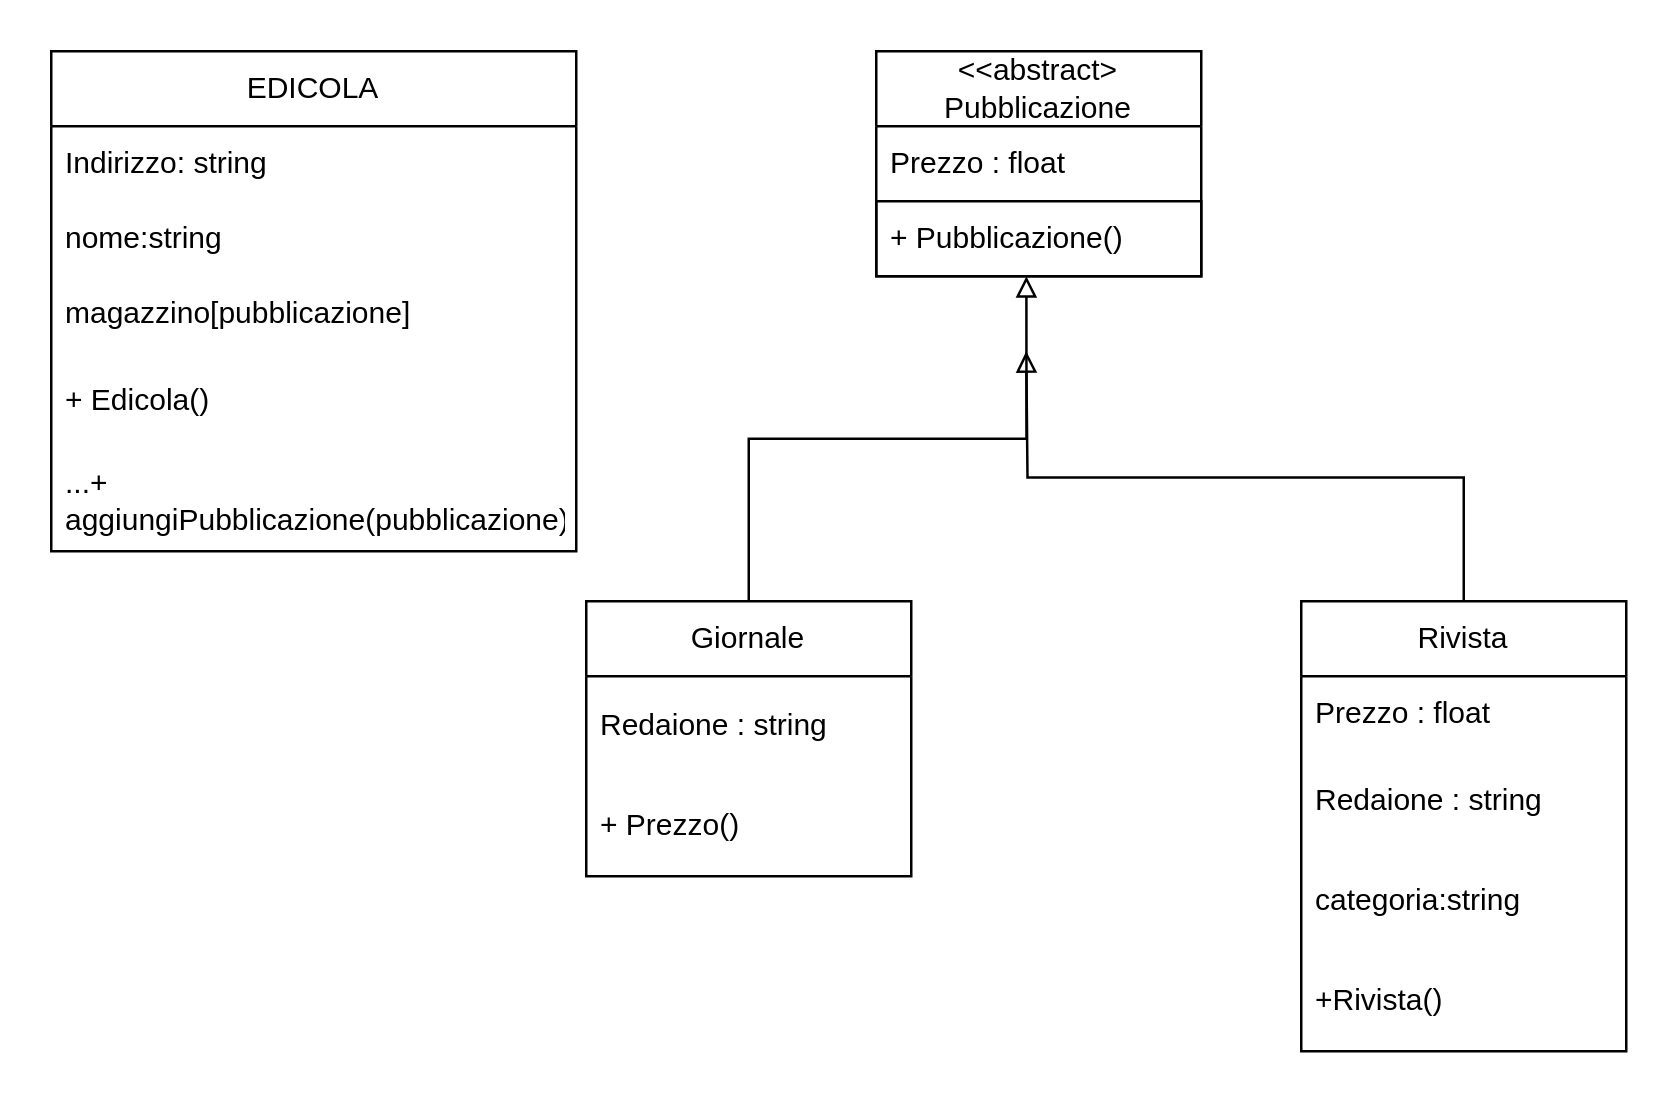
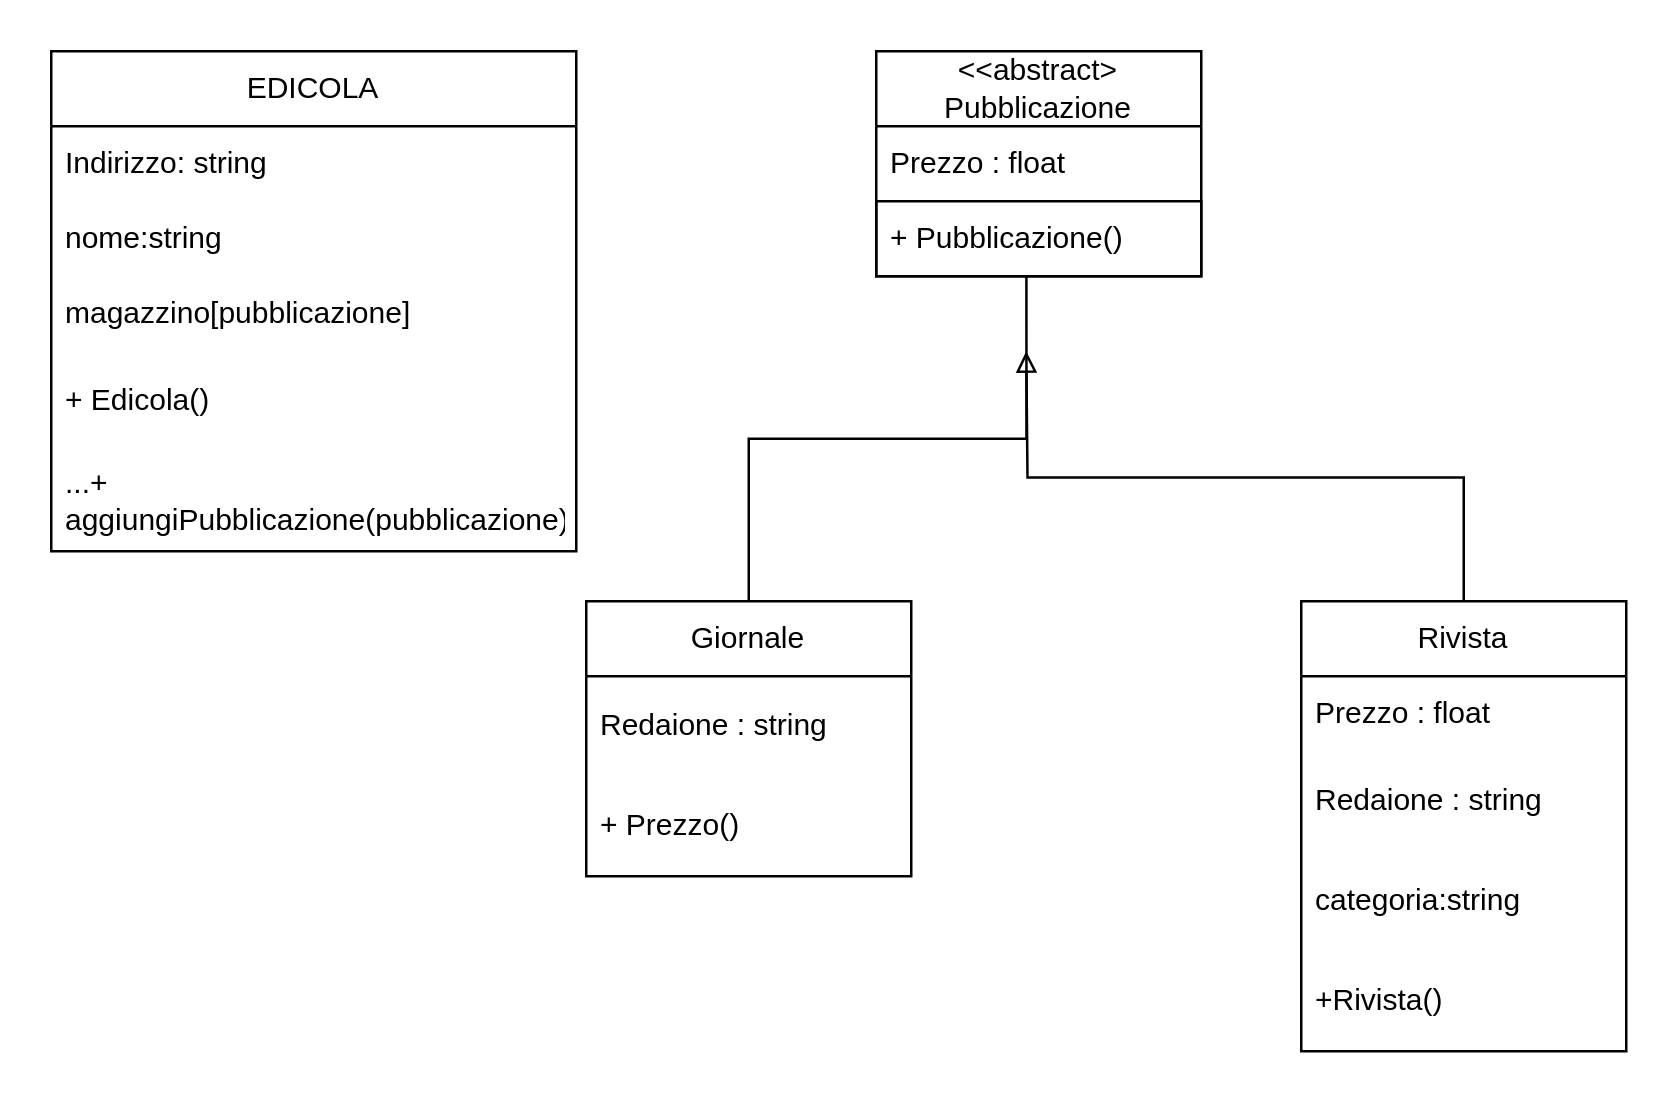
  <mxCell id="0" />
  <mxCell id="1" parent="0" />
  <mxCell id="2" value="Giornale" style="swimlane;fontStyle=0;childLayout=stackLayout;horizontal=1;startSize=30;horizontalStack=0;resizeParent=1;resizeParentMax=0;resizeLast=0;collapsible=1;marginBottom=0;whiteSpace=wrap;html=1;" parent="1" vertex="1"><mxGeometry x="234" y="240" width="130" height="110" as="geometry"><mxRectangle x="190" y="270" width="90" height="30" as="alternateBounds" /></mxGeometry></mxCell>
  <mxCell id="3" value="Redaione : string" style="text;strokeColor=none;fillColor=none;align=left;verticalAlign=middle;spacingLeft=4;spacingRight=4;overflow=hidden;points=[[0,0.5],[1,0.5]];portConstraint=eastwest;rotatable=0;whiteSpace=wrap;html=1;" parent="2" vertex="1"><mxGeometry y="30" width="130" height="40" as="geometry" /></mxCell>
  <mxCell id="4" value="+ Prezzo()" style="text;strokeColor=none;fillColor=none;align=left;verticalAlign=middle;spacingLeft=4;spacingRight=4;overflow=hidden;points=[[0,0.5],[1,0.5]];portConstraint=eastwest;rotatable=0;whiteSpace=wrap;html=1;" parent="2" vertex="1"><mxGeometry y="70" width="130" height="40" as="geometry" /></mxCell>
  <mxCell id="5" value="Rivista" style="swimlane;fontStyle=0;childLayout=stackLayout;horizontal=1;startSize=30;horizontalStack=0;resizeParent=1;resizeParentMax=0;resizeLast=0;collapsible=1;marginBottom=0;whiteSpace=wrap;html=1;" parent="1" vertex="1"><mxGeometry x="520" y="240" width="130" height="180" as="geometry"><mxRectangle x="190" y="270" width="90" height="30" as="alternateBounds" /></mxGeometry></mxCell>
  <mxCell id="6" value="Prezzo : float" style="text;strokeColor=none;fillColor=none;align=left;verticalAlign=middle;spacingLeft=4;spacingRight=4;overflow=hidden;points=[[0,0.5],[1,0.5]];portConstraint=eastwest;rotatable=0;whiteSpace=wrap;html=1;" parent="5" vertex="1"><mxGeometry y="30" width="130" height="30" as="geometry" /></mxCell>
  <mxCell id="7" value="Redaione : string" style="text;strokeColor=none;fillColor=none;align=left;verticalAlign=middle;spacingLeft=4;spacingRight=4;overflow=hidden;points=[[0,0.5],[1,0.5]];portConstraint=eastwest;rotatable=0;whiteSpace=wrap;html=1;" parent="5" vertex="1"><mxGeometry y="60" width="130" height="40" as="geometry" /></mxCell>
  <mxCell id="8" value="categoria:string" style="text;strokeColor=none;fillColor=none;align=left;verticalAlign=middle;spacingLeft=4;spacingRight=4;overflow=hidden;points=[[0,0.5],[1,0.5]];portConstraint=eastwest;rotatable=0;whiteSpace=wrap;html=1;" parent="5" vertex="1"><mxGeometry y="100" width="130" height="40" as="geometry" /></mxCell>
  <mxCell id="9" value="+Rivista()" style="text;strokeColor=none;fillColor=none;align=left;verticalAlign=middle;spacingLeft=4;spacingRight=4;overflow=hidden;points=[[0,0.5],[1,0.5]];portConstraint=eastwest;rotatable=0;whiteSpace=wrap;html=1;" parent="5" vertex="1"><mxGeometry y="140" width="130" height="40" as="geometry" /></mxCell>
  <mxCell id="10" value="&amp;lt;&amp;lt;abstract&amp;gt;&lt;br&gt;Pubblicazione" style="swimlane;fontStyle=0;childLayout=stackLayout;horizontal=1;startSize=30;horizontalStack=0;resizeParent=1;resizeParentMax=0;resizeLast=0;collapsible=1;marginBottom=0;whiteSpace=wrap;html=1;" parent="1" vertex="1"><mxGeometry x="350" y="20" width="130" height="90" as="geometry"><mxRectangle x="190" y="270" width="90" height="30" as="alternateBounds" /></mxGeometry></mxCell>
  <mxCell id="11" value="Prezzo : float" style="text;strokeColor=none;fillColor=none;align=left;verticalAlign=middle;spacingLeft=4;spacingRight=4;overflow=hidden;points=[[0,0.5],[1,0.5]];portConstraint=eastwest;rotatable=0;whiteSpace=wrap;html=1;" parent="10" vertex="1"><mxGeometry y="30" width="130" height="30" as="geometry" /></mxCell>
  <mxCell id="12" value="+ Pubblicazione()" style="text;strokeColor=default;fillColor=none;align=left;verticalAlign=middle;spacingLeft=4;spacingRight=4;overflow=hidden;points=[[0,0.5],[1,0.5]];portConstraint=eastwest;rotatable=0;whiteSpace=wrap;html=1;" parent="10" vertex="1"><mxGeometry y="60" width="130" height="30" as="geometry" /></mxCell>
- <mxCell id="13" style="edgeStyle=orthogonalEdgeStyle;rounded=0;orthogonalLoop=1;jettySize=auto;html=1;exitX=0.5;exitY=0;exitDx=0;exitDy=0;entryX=0.462;entryY=1;entryDx=0;entryDy=0;entryPerimeter=0;endArrow=block;endFill=0;" parent="1" source="2" target="12" edge="1"><mxGeometry relative="1" as="geometry" /></mxCell>
+ <mxCell id="13" style="edgeStyle=orthogonalEdgeStyle;rounded=0;orthogonalLoop=1;jettySize=auto;html=1;exitX=0.5;exitY=0;exitDx=0;exitDy=0;entryX=0.462;entryY=1;entryDx=0;entryDy=0;entryPerimeter=0;endArrow=none;endFill=0;" parent="1" source="2" target="12" edge="1"><mxGeometry relative="1" as="geometry" /></mxCell>
  <mxCell id="14" style="edgeStyle=orthogonalEdgeStyle;rounded=0;orthogonalLoop=1;jettySize=auto;html=1;exitX=0.5;exitY=0;exitDx=0;exitDy=0;endArrow=block;endFill=0;" parent="1" source="5" edge="1"><mxGeometry relative="1" as="geometry"><mxPoint x="410" y="140" as="targetPoint" /></mxGeometry></mxCell>
  <mxCell id="15" value="EDICOLA" style="swimlane;fontStyle=0;childLayout=stackLayout;horizontal=1;startSize=30;horizontalStack=0;resizeParent=1;resizeParentMax=0;resizeLast=0;collapsible=1;marginBottom=0;whiteSpace=wrap;html=1;" parent="1" vertex="1"><mxGeometry x="20" y="20" width="210" height="200" as="geometry" /></mxCell>
  <mxCell id="16" value="Indirizzo: string" style="text;strokeColor=none;fillColor=none;align=left;verticalAlign=middle;spacingLeft=4;spacingRight=4;overflow=hidden;points=[[0,0.5],[1,0.5]];portConstraint=eastwest;rotatable=0;whiteSpace=wrap;html=1;" parent="15" vertex="1"><mxGeometry y="30" width="210" height="30" as="geometry" /></mxCell>
  <mxCell id="17" value="nome:string" style="text;strokeColor=none;fillColor=none;align=left;verticalAlign=middle;spacingLeft=4;spacingRight=4;overflow=hidden;points=[[0,0.5],[1,0.5]];portConstraint=eastwest;rotatable=0;whiteSpace=wrap;html=1;" parent="15" vertex="1"><mxGeometry y="60" width="210" height="30" as="geometry" /></mxCell>
  <mxCell id="18" value="magazzino[pubblicazione]" style="text;strokeColor=none;fillColor=none;align=left;verticalAlign=middle;spacingLeft=4;spacingRight=4;overflow=hidden;points=[[0,0.5],[1,0.5]];portConstraint=eastwest;rotatable=0;whiteSpace=wrap;html=1;" parent="15" vertex="1"><mxGeometry y="90" width="210" height="30" as="geometry" /></mxCell>
  <mxCell id="19" value="+ Edicola()" style="text;strokeColor=none;fillColor=none;align=left;verticalAlign=middle;spacingLeft=4;spacingRight=4;overflow=hidden;points=[[0,0.5],[1,0.5]];portConstraint=eastwest;rotatable=0;whiteSpace=wrap;html=1;" parent="15" vertex="1"><mxGeometry y="120" width="210" height="40" as="geometry" /></mxCell>
  <mxCell id="20" value="...+ aggiungiPubblicazione(pubblicazione)" style="text;strokeColor=none;fillColor=none;align=left;verticalAlign=middle;spacingLeft=4;spacingRight=4;overflow=hidden;points=[[0,0.5],[1,0.5]];portConstraint=eastwest;rotatable=0;whiteSpace=wrap;html=1;" parent="15" vertex="1"><mxGeometry y="160" width="210" height="40" as="geometry" /></mxCell>
